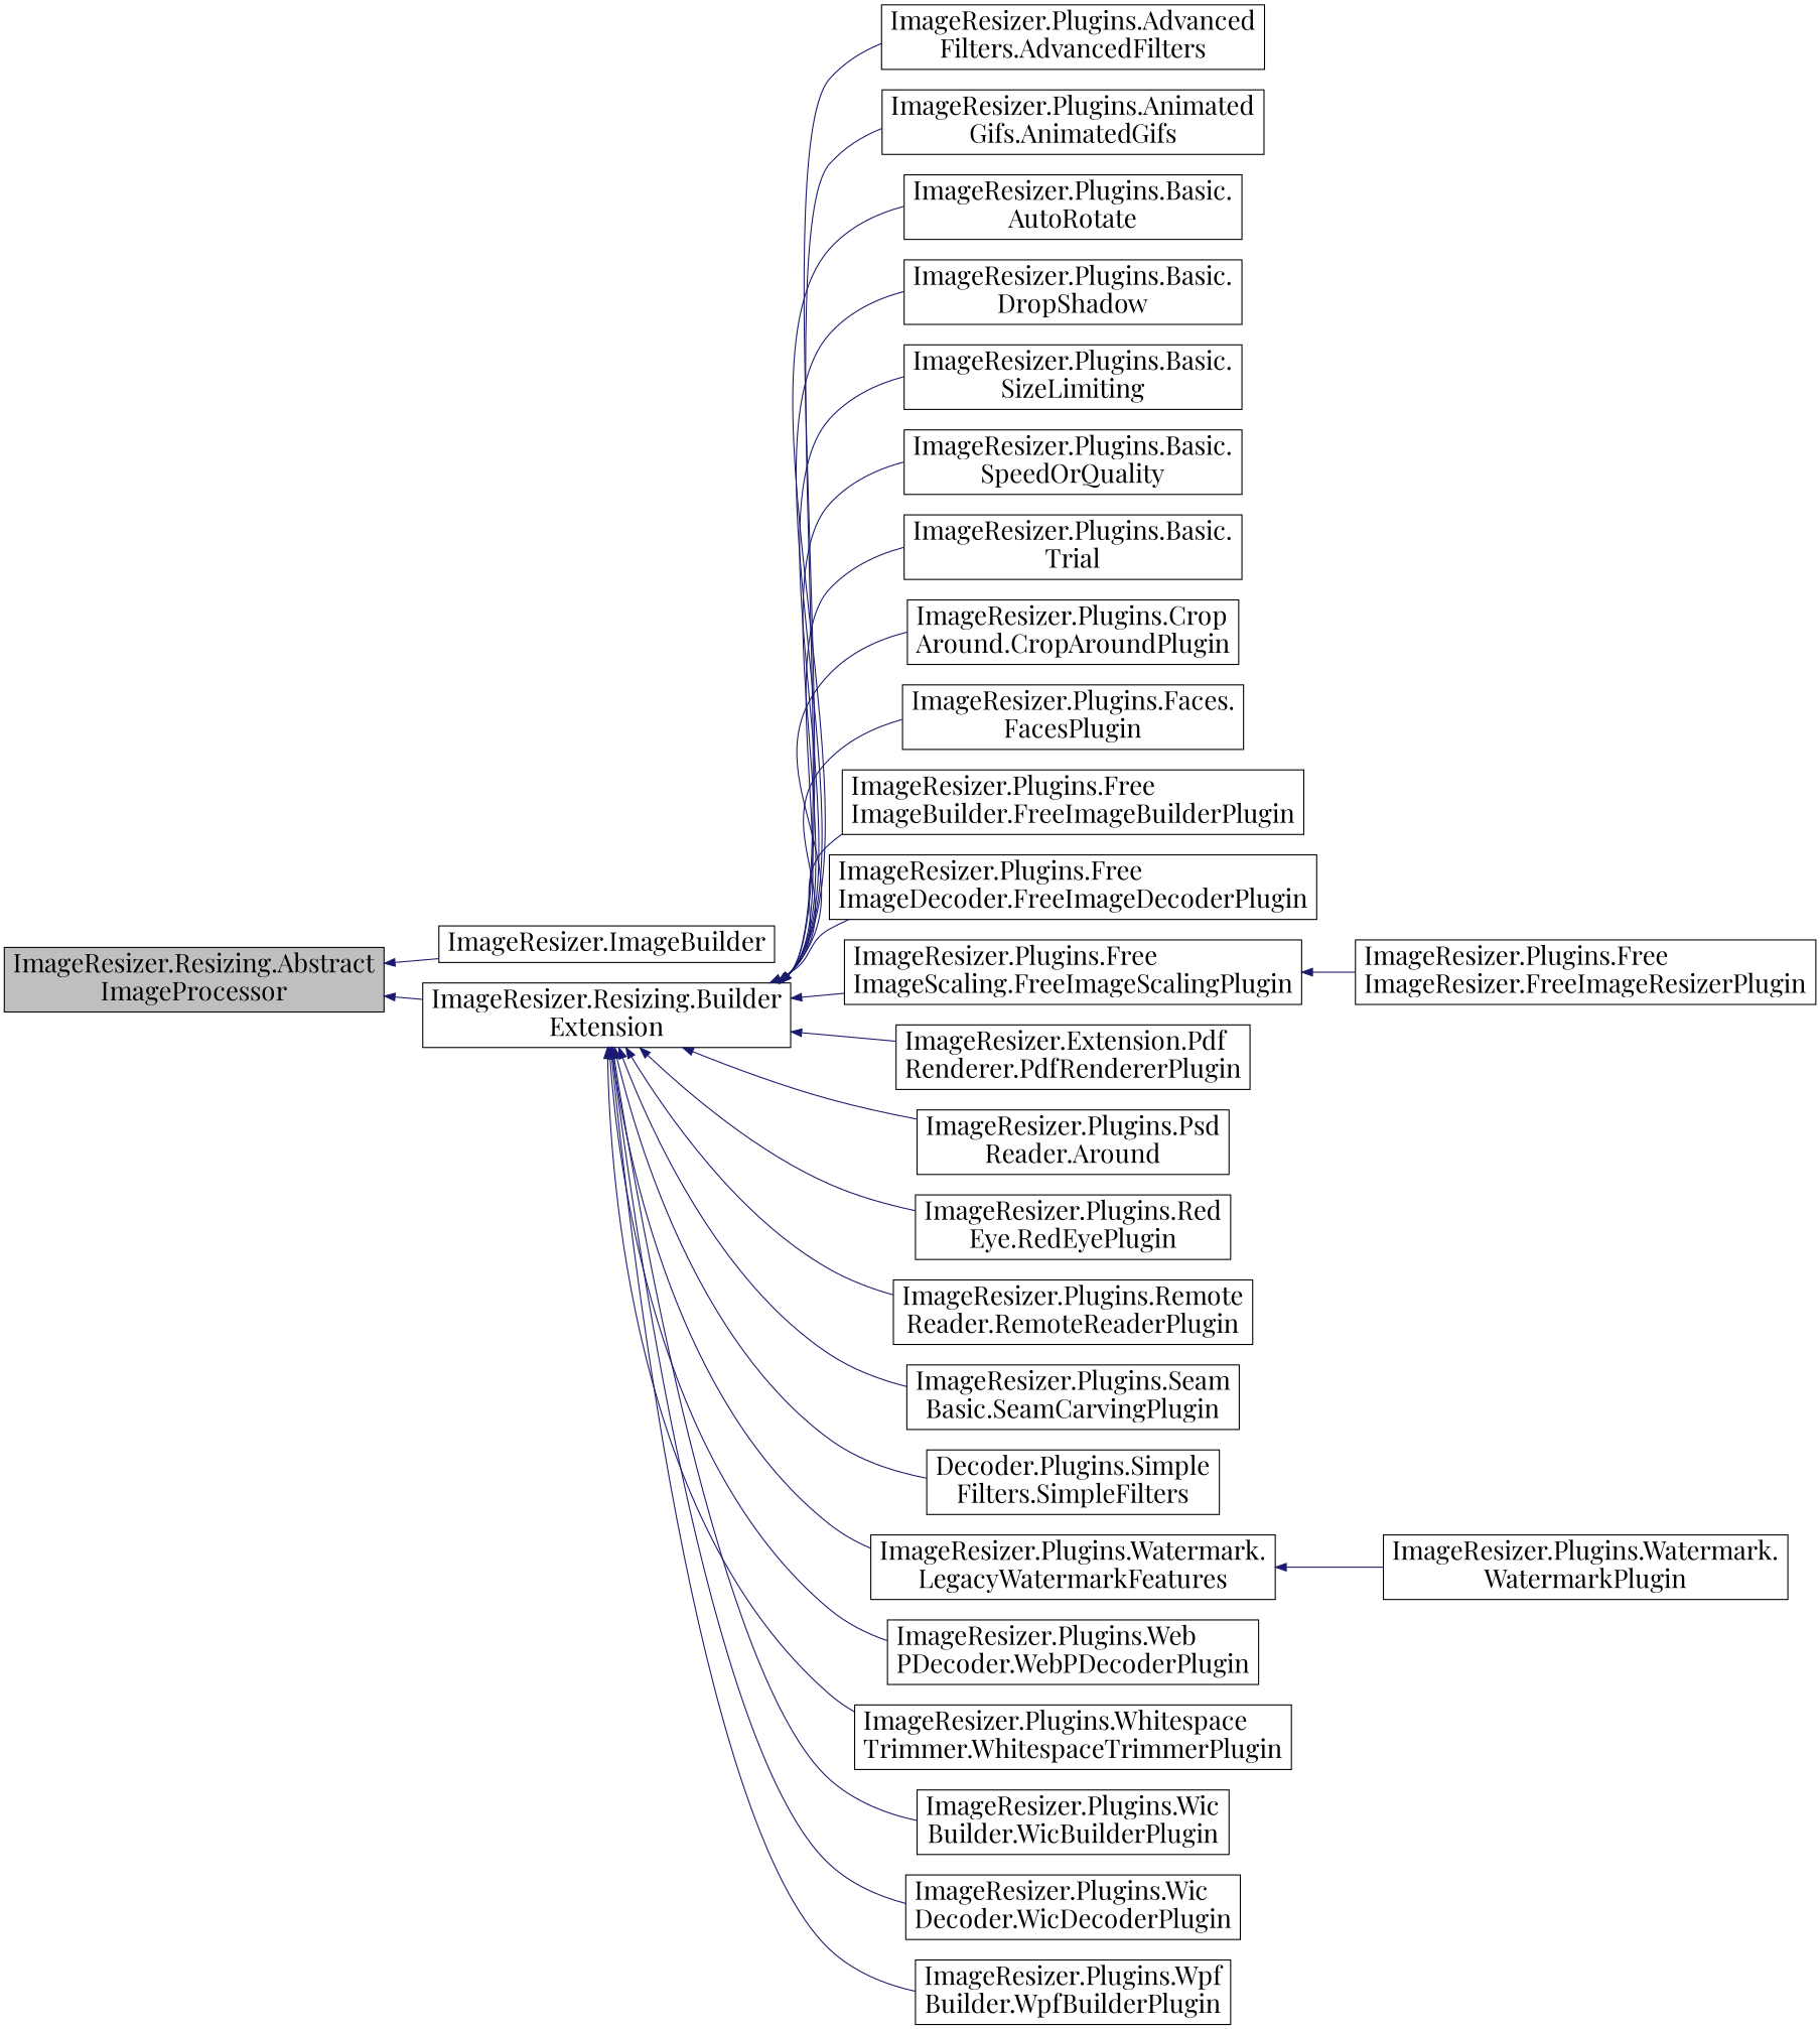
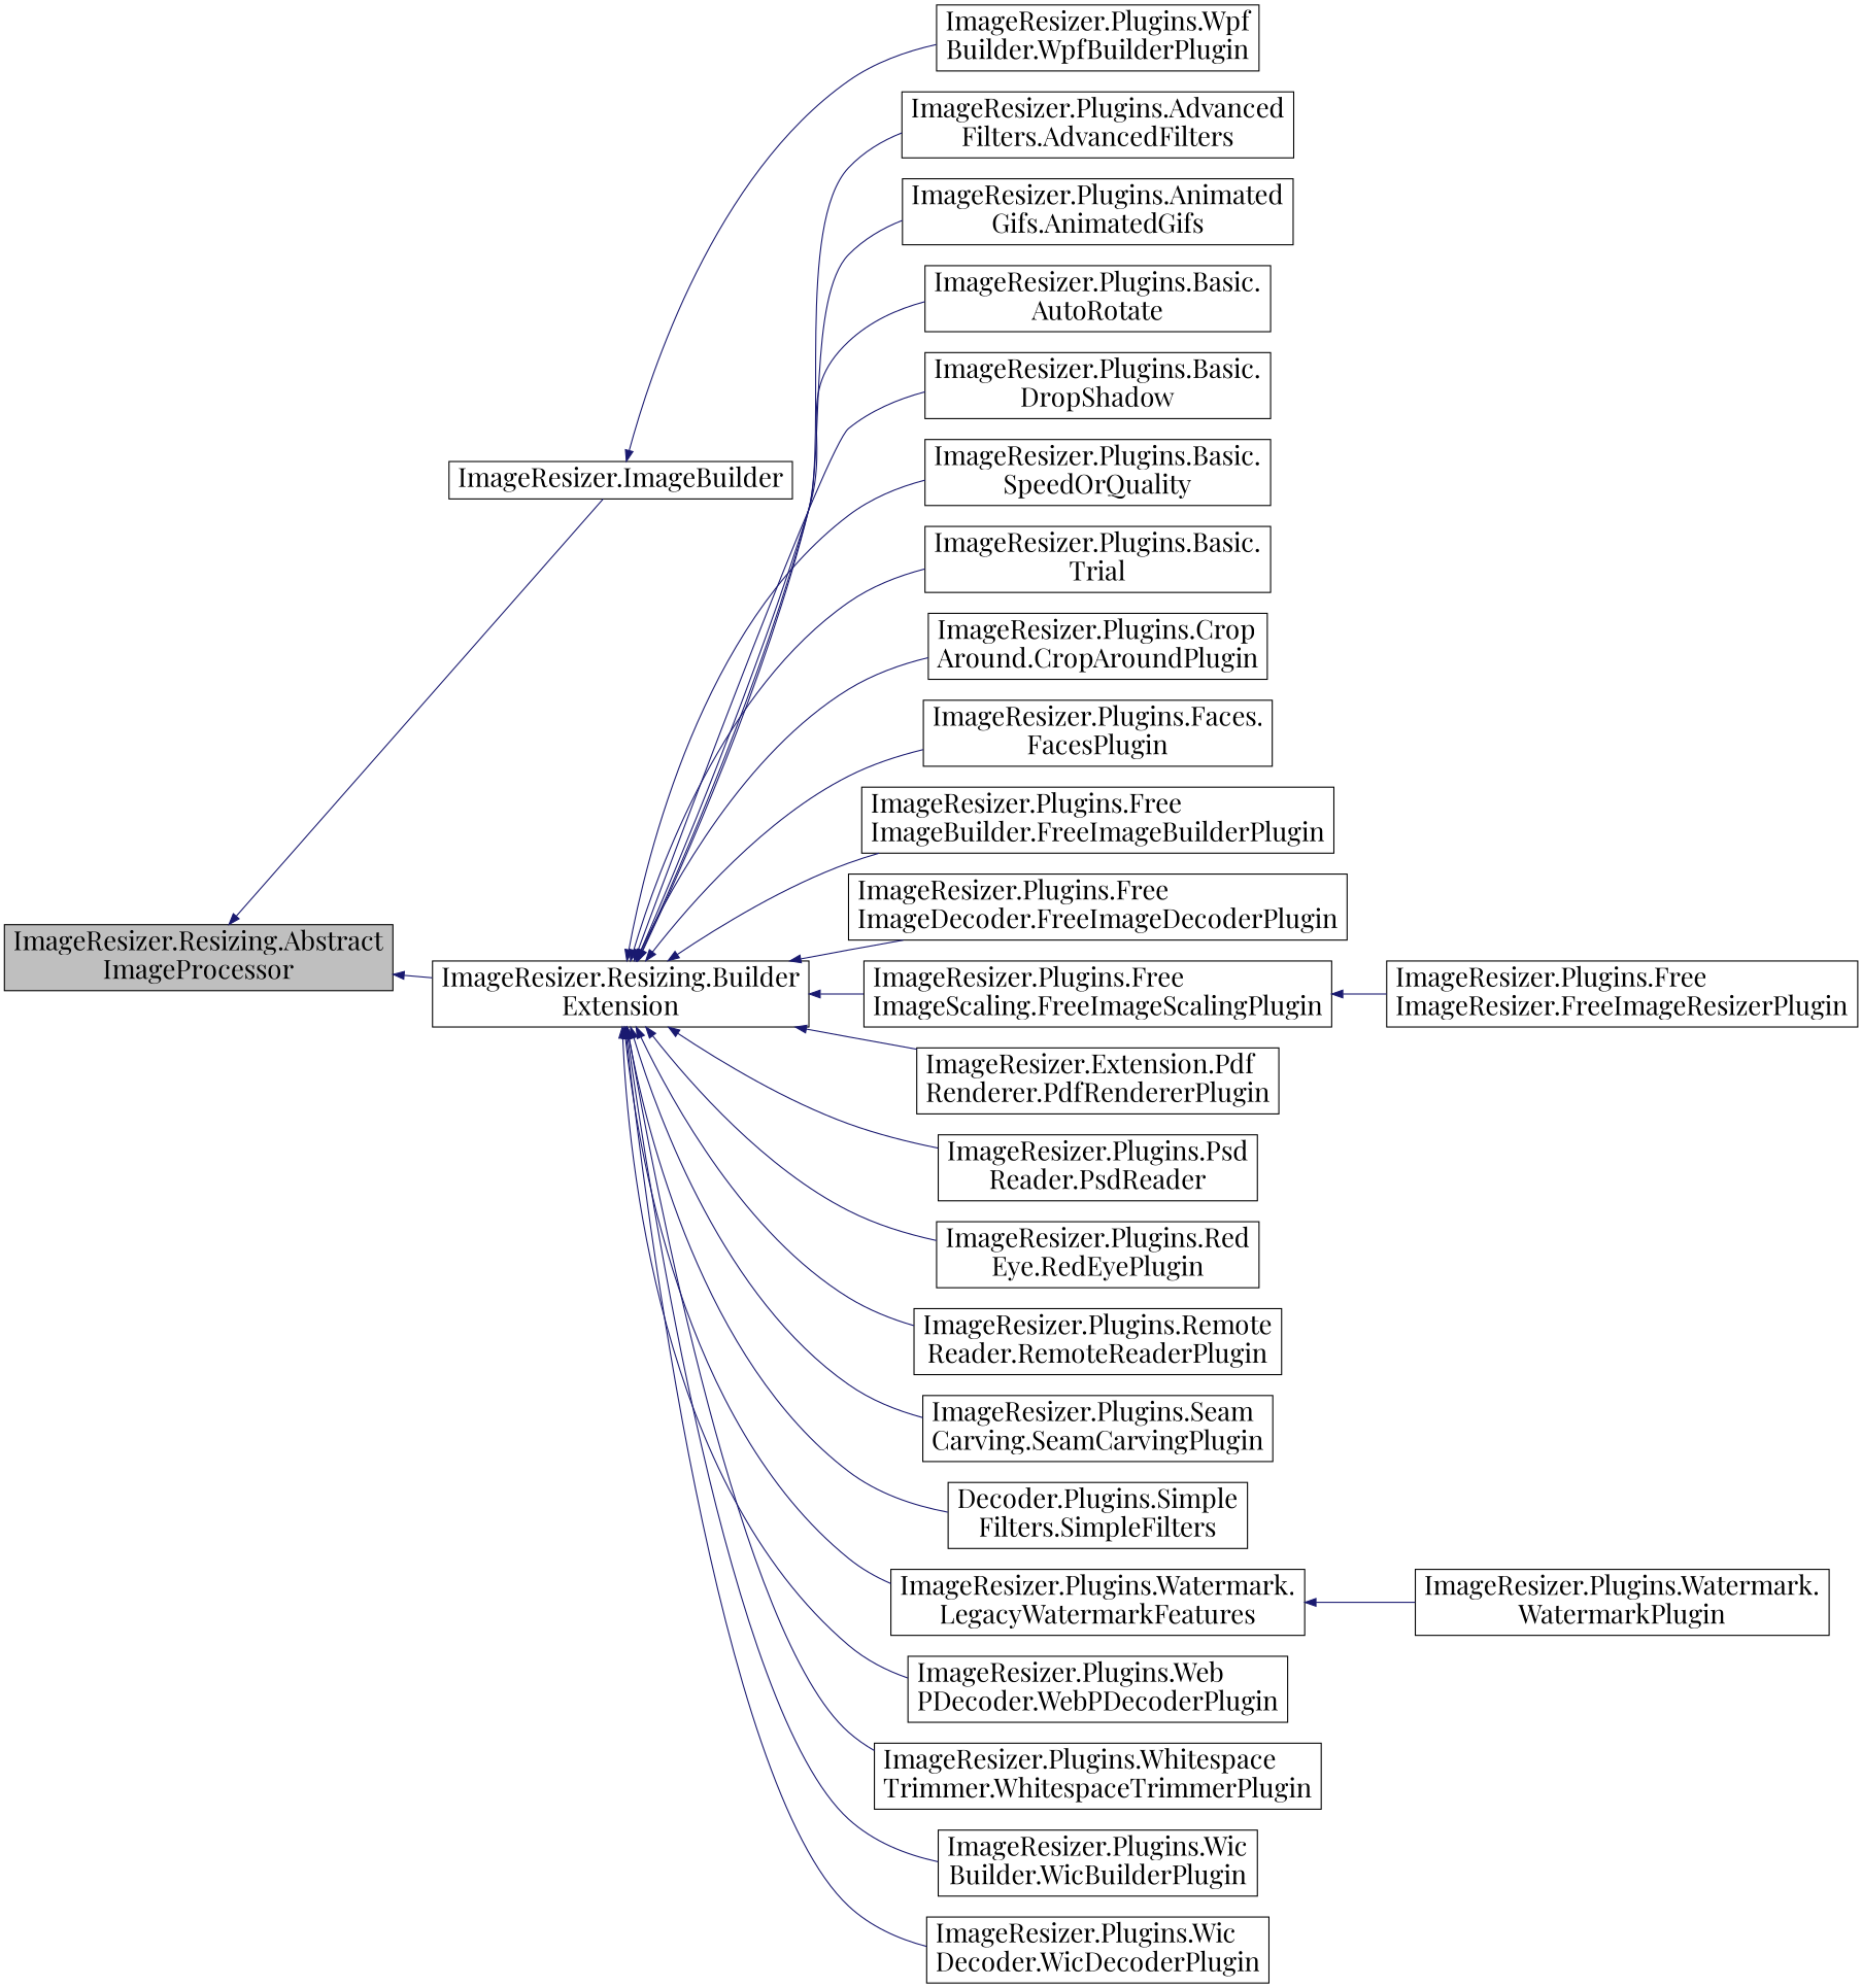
  digraph {
    fontname="Playfair Display"
    rankdir=LR
    node [color=black fillcolor=white fontname="Playfair Display" fontsize=24 shape=record style=filled]
    edge [color=midnightblue dir=back fontname="Playfair Display" fontsize=24 labelfontname=Helvetica labelfontsize=24 style=solid]
    n1 [fillcolor=grey75 fontcolor=black height=0.2 label="ImageResizer.Resizing.Abstract\lImageProcessor" width=0.4]
    n2 [height=0.2 label="ImageResizer.ImageBuilder" width=0.4]
    n3 [height=0.2 label="ImageResizer.Resizing.Builder\lExtension" width=0.4]
    n4 [height=0.2 label="ImageResizer.Plugins.Advanced\lFilters.AdvancedFilters" width=0.4]
    n5 [height=0.2 label="ImageResizer.Plugins.Animated\lGifs.AnimatedGifs" width=0.4]
    n6 [height=0.2 label="ImageResizer.Plugins.Basic.\lAutoRotate" width=0.4]
    n7 [height=0.2 label="ImageResizer.Plugins.Basic.\lDropShadow" width=0.4]
-   n8 [height=0.2 label="ImageResizer.Plugins.Basic.\lSizeLimiting" width=0.4]
    n9 [height=0.2 label="ImageResizer.Plugins.Basic.\lSpeedOrQuality" width=0.4]
    n10 [height=0.2 label="ImageResizer.Plugins.Basic.\lTrial" width=0.4]
    n11 [height=0.2 label="ImageResizer.Plugins.Crop\lAround.CropAroundPlugin" width=0.4]
    n12 [height=0.2 label="ImageResizer.Plugins.Faces.\lFacesPlugin" width=0.4]
    n13 [height=0.2 label="ImageResizer.Plugins.Free\lImageBuilder.FreeImageBuilderPlugin" width=0.4]
    n14 [height=0.2 label="ImageResizer.Plugins.Free\lImageDecoder.FreeImageDecoderPlugin" width=0.4]
    n15 [height=0.2 label="ImageResizer.Plugins.Free\lImageScaling.FreeImageScalingPlugin" width=0.4]
    n16 [height=0.2 label="ImageResizer.Extension.Pdf\lRenderer.PdfRendererPlugin" width=0.4]
-   n17 [height=0.2 label="ImageResizer.Plugins.Psd\lReader.Around" width=0.4]
+   n17 [height=0.2 label="ImageResizer.Plugins.Psd\lReader.PsdReader" width=0.4]
    n18 [height=0.2 label="ImageResizer.Plugins.Red\lEye.RedEyePlugin" width=0.4]
    n19 [height=0.2 label="ImageResizer.Plugins.Remote\lReader.RemoteReaderPlugin" width=0.4]
-   n20 [height=0.2 label="ImageResizer.Plugins.Seam\lBasic.SeamCarvingPlugin" width=0.4]
+   n20 [height=0.2 label="ImageResizer.Plugins.Seam\lCarving.SeamCarvingPlugin" width=0.4]
    n21 [height=0.2 label="Decoder.Plugins.Simple\lFilters.SimpleFilters" width=0.4]
    n22 [height=0.2 label="ImageResizer.Plugins.Watermark.\lLegacyWatermarkFeatures" width=0.4]
    n23 [height=0.2 label="ImageResizer.Plugins.Web\lPDecoder.WebPDecoderPlugin" width=0.4]
    n24 [height=0.2 label="ImageResizer.Plugins.Whitespace\lTrimmer.WhitespaceTrimmerPlugin" width=0.4]
    n25 [height=0.2 label="ImageResizer.Plugins.Wic\lBuilder.WicBuilderPlugin" width=0.4]
    n26 [height=0.2 label="ImageResizer.Plugins.Wic\lDecoder.WicDecoderPlugin" width=0.4]
    n27 [height=0.2 label="ImageResizer.Plugins.Wpf\lBuilder.WpfBuilderPlugin" width=0.4]
    n28 [height=0.2 label="ImageResizer.Plugins.Free\lImageResizer.FreeImageResizerPlugin" width=0.4]
    n29 [height=0.2 label="ImageResizer.Plugins.Watermark.\lWatermarkPlugin" width=0.4]
    n1 -> n2
    n1 -> n3
    n3 -> n4
    n3 -> n5
    n3 -> n6
    n3 -> n7
-   n3 -> n8
    n3 -> n9
    n3 -> n10
    n3 -> n11
    n3 -> n12
    n3 -> n13
    n3 -> n14
    n3 -> n15
    n3 -> n16
    n3 -> n17
    n3 -> n18
    n3 -> n19
    n3 -> n20
    n3 -> n21
    n3 -> n22
    n3 -> n23
    n3 -> n24
    n3 -> n25
    n3 -> n26
-   n3 -> n27
+   n2 -> n27
    n15 -> n28
    n22 -> n29
  }
